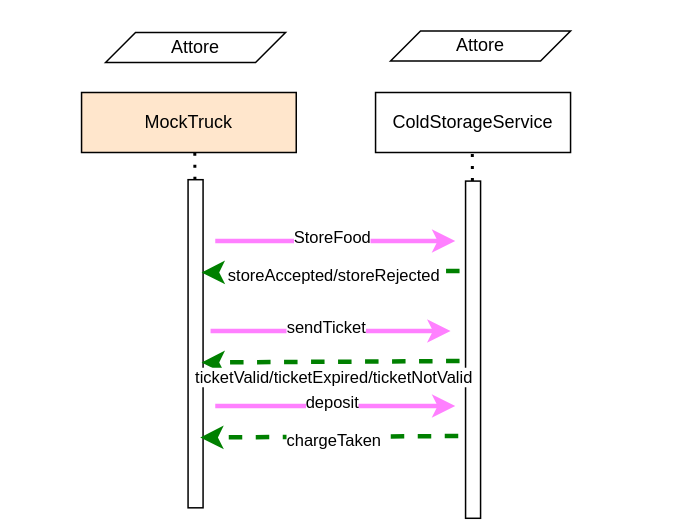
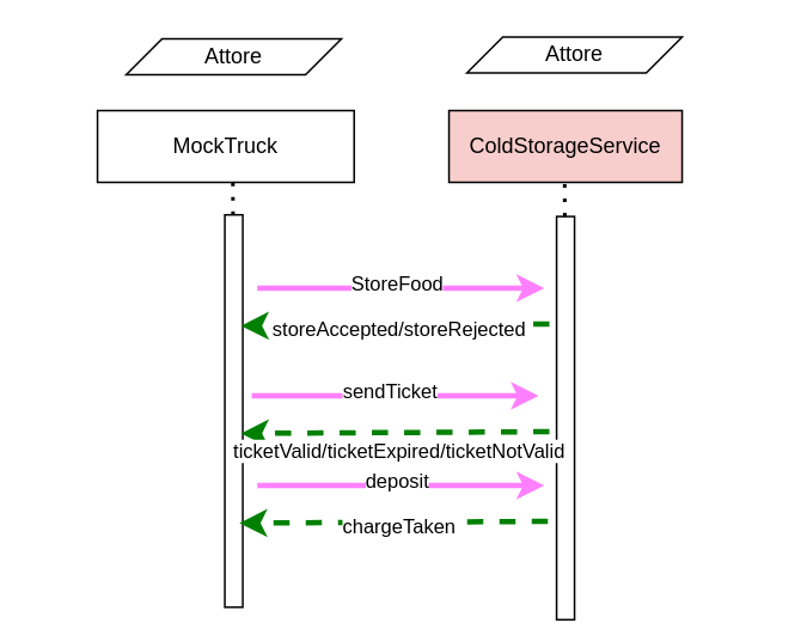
  <mxCell id="0" />
  <mxCell id="1" parent="0" />
- <mxCell id="2" value="MockTruck" style="rounded=0;whiteSpace=wrap;html=1;fillColor=#ffe6cc;" parent="1" vertex="1"><mxGeometry x="53.87" y="61" width="143.13" height="40" as="geometry" /></mxCell>
- <mxCell id="3" value="ColdStorageService" style="rounded=0;whiteSpace=wrap;html=1;" parent="1" vertex="1"><mxGeometry x="249.87" y="61" width="130" height="40" as="geometry" /></mxCell>
+ <mxCell id="2" value="MockTruck" style="rounded=0;whiteSpace=wrap;html=1;" parent="1" vertex="1"><mxGeometry x="53.87" y="61" width="143.13" height="40" as="geometry" /></mxCell>
+ <mxCell id="3" value="ColdStorageService" style="rounded=0;whiteSpace=wrap;html=1;fillColor=#f8cecc;" parent="1" vertex="1"><mxGeometry x="249.87" y="61" width="130" height="40" as="geometry" /></mxCell>
  <mxCell id="4" value="Attore" style="shape=parallelogram;perimeter=parallelogramPerimeter;whiteSpace=wrap;html=1;fixedSize=1;" parent="1" vertex="1"><mxGeometry x="69.87" y="21" width="120" height="20" as="geometry" /></mxCell>
  <mxCell id="5" value="Attore" style="shape=parallelogram;perimeter=parallelogramPerimeter;whiteSpace=wrap;html=1;fixedSize=1;" parent="1" vertex="1"><mxGeometry x="259.87" y="20" width="120" height="20" as="geometry" /></mxCell>
  <mxCell id="6" value="" style="endArrow=none;dashed=1;html=1;dashPattern=1 3;strokeWidth=2;rounded=0;" parent="1" source="8" edge="1"><mxGeometry width="50" height="50" relative="1" as="geometry"><mxPoint x="129.37" y="381" as="sourcePoint" /><mxPoint x="129.37" y="101" as="targetPoint" /></mxGeometry></mxCell>
  <mxCell id="7" value="" style="endArrow=none;dashed=1;html=1;dashPattern=1 3;strokeWidth=2;rounded=0;" parent="1" source="9" edge="1"><mxGeometry width="50" height="50" relative="1" as="geometry"><mxPoint x="314.37" y="381" as="sourcePoint" /><mxPoint x="314.37" y="101" as="targetPoint" /></mxGeometry></mxCell>
  <mxCell id="8" value="" style="rounded=0;whiteSpace=wrap;html=1;rotation=-90;" parent="1" vertex="1"><mxGeometry x="20.5" y="223.5" width="218.75" height="10" as="geometry" /></mxCell>
  <mxCell id="9" value="" style="rounded=0;whiteSpace=wrap;html=1;rotation=-90;" parent="1" vertex="1"><mxGeometry x="202.48" y="227.46" width="224.8" height="10" as="geometry" /></mxCell>
  <mxCell id="10" value="" style="endArrow=classic;html=1;rounded=0;fillColor=#e6d0de;gradientColor=#d5739d;strokeColor=#ff80ff;strokeWidth=3;" parent="1" edge="1"><mxGeometry width="50" height="50" relative="1" as="geometry"><mxPoint x="143" y="160" as="sourcePoint" /><mxPoint x="303" y="160" as="targetPoint" /></mxGeometry></mxCell>
  <mxCell id="11" value="StoreFood" style="edgeLabel;html=1;align=center;verticalAlign=middle;resizable=0;points=[];" parent="10" vertex="1" connectable="0"><mxGeometry x="0.06" y="3" relative="1" as="geometry"><mxPoint x="-8" as="offset" /></mxGeometry></mxCell>
  <mxCell id="12" value="" style="endArrow=classic;html=1;rounded=0;entryX=0.555;entryY=-0.066;entryDx=0;entryDy=0;fillColor=#e6d0de;gradientColor=#d5739d;strokeColor=#008000;strokeWidth=3;jumpSize=5;startSize=0;entryPerimeter=0;dashed=1;" parent="1" edge="1"><mxGeometry width="50" height="50" relative="1" as="geometry"><mxPoint x="305.87" y="180" as="sourcePoint" /><mxPoint x="133.87" y="181" as="targetPoint" /></mxGeometry></mxCell>
  <mxCell id="13" value="storeAccepted/storeRejected" style="edgeLabel;html=1;align=center;verticalAlign=middle;resizable=0;points=[];" parent="12" vertex="1" connectable="0"><mxGeometry x="-0.02" y="2" relative="1" as="geometry"><mxPoint as="offset" /></mxGeometry></mxCell>
  <mxCell id="14" value="" style="endArrow=classic;html=1;rounded=0;fillColor=#e6d0de;gradientColor=#d5739d;strokeColor=#ff80ff;strokeWidth=3;" parent="1" edge="1"><mxGeometry width="50" height="50" relative="1" as="geometry"><mxPoint x="139.87" y="220" as="sourcePoint" /><mxPoint x="299.87" y="220" as="targetPoint" /></mxGeometry></mxCell>
  <mxCell id="15" value="sendTicket" style="edgeLabel;html=1;align=center;verticalAlign=middle;resizable=0;points=[];" parent="14" vertex="1" connectable="0"><mxGeometry x="0.06" y="3" relative="1" as="geometry"><mxPoint x="-8" as="offset" /></mxGeometry></mxCell>
  <mxCell id="16" value="" style="endArrow=classic;html=1;rounded=0;entryX=0.555;entryY=-0.066;entryDx=0;entryDy=0;fillColor=#e6d0de;gradientColor=#d5739d;strokeColor=#008000;strokeWidth=3;jumpSize=5;startSize=0;entryPerimeter=0;dashed=1;" parent="1" edge="1"><mxGeometry width="50" height="50" relative="1" as="geometry"><mxPoint x="305.87" y="240" as="sourcePoint" /><mxPoint x="133.87" y="241" as="targetPoint" /></mxGeometry></mxCell>
  <mxCell id="17" value="ticketValid/ticketExpired/ticketNotValid" style="edgeLabel;html=1;align=center;verticalAlign=middle;resizable=0;points=[];" parent="16" vertex="1" connectable="0"><mxGeometry x="-0.02" y="2" relative="1" as="geometry"><mxPoint y="8" as="offset" /></mxGeometry></mxCell>
  <mxCell id="18" value="" style="endArrow=classic;html=1;rounded=0;fillColor=#e6d0de;gradientColor=#d5739d;strokeColor=#ff80ff;strokeWidth=3;" parent="1" edge="1"><mxGeometry width="50" height="50" relative="1" as="geometry"><mxPoint x="143" y="270" as="sourcePoint" /><mxPoint x="303" y="270" as="targetPoint" /></mxGeometry></mxCell>
  <mxCell id="19" value="deposit" style="edgeLabel;html=1;align=center;verticalAlign=middle;resizable=0;points=[];" parent="18" vertex="1" connectable="0"><mxGeometry x="0.06" y="3" relative="1" as="geometry"><mxPoint x="-8" as="offset" /></mxGeometry></mxCell>
  <mxCell id="20" value="" style="endArrow=classic;html=1;rounded=0;entryX=0.555;entryY=-0.066;entryDx=0;entryDy=0;fillColor=#e6d0de;gradientColor=#d5739d;strokeColor=#008000;strokeWidth=3;jumpSize=5;startSize=0;entryPerimeter=0;dashed=1;" parent="1" edge="1"><mxGeometry width="50" height="50" relative="1" as="geometry"><mxPoint x="305" y="290" as="sourcePoint" /><mxPoint x="133" y="291" as="targetPoint" /></mxGeometry></mxCell>
  <mxCell id="21" value="chargeTaken" style="edgeLabel;html=1;align=center;verticalAlign=middle;resizable=0;points=[];" parent="20" vertex="1" connectable="0"><mxGeometry x="-0.02" y="2" relative="1" as="geometry"><mxPoint as="offset" /></mxGeometry></mxCell>
